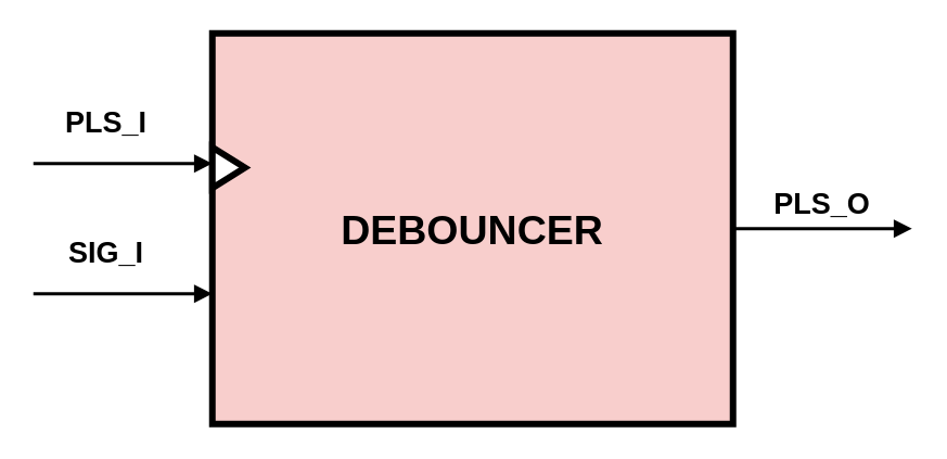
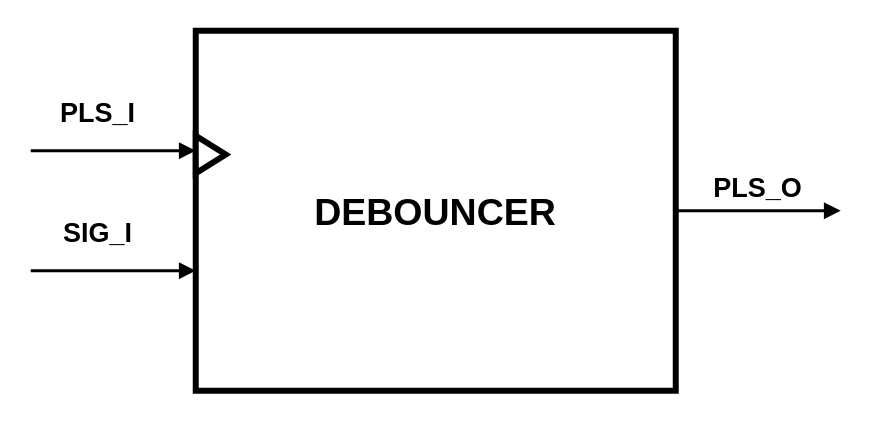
  <mxCell id="0" />
  <mxCell id="1" parent="0" />
- <mxCell id="2" value="&lt;font size=&quot;1&quot; style=&quot;&quot;&gt;&lt;b style=&quot;font-size: 25px;&quot;&gt;DEBOUNCER&lt;/b&gt;&lt;/font&gt;" style="rounded=0;whiteSpace=wrap;html=1;strokeWidth=4;fillColor=#f8cecc;" parent="1" vertex="1"><mxGeometry x="130" y="20" width="320" height="240" as="geometry" /></mxCell>
+ <mxCell id="2" value="&lt;font size=&quot;1&quot; style=&quot;&quot;&gt;&lt;b style=&quot;font-size: 25px;&quot;&gt;DEBOUNCER&lt;/b&gt;&lt;/font&gt;" style="rounded=0;whiteSpace=wrap;html=1;strokeWidth=4;" parent="1" vertex="1"><mxGeometry x="130" y="20" width="320" height="240" as="geometry" /></mxCell>
  <mxCell id="3" value="" style="endArrow=block;html=1;strokeWidth=2;endFill=1;rounded=0;" parent="1" edge="1"><mxGeometry width="50" height="50" relative="1" as="geometry"><mxPoint x="20" y="180" as="sourcePoint" /><mxPoint x="130" y="180" as="targetPoint" /></mxGeometry></mxCell>
  <mxCell id="4" value="" style="endArrow=block;html=1;strokeWidth=2;endFill=1;rounded=0;" parent="1" edge="1"><mxGeometry width="50" height="50" relative="1" as="geometry"><mxPoint x="20" y="100" as="sourcePoint" /><mxPoint x="130" y="100" as="targetPoint" /></mxGeometry></mxCell>
  <mxCell id="5" value="&lt;font size=&quot;1&quot; style=&quot;&quot;&gt;&lt;b style=&quot;font-size: 18px;&quot;&gt;PLS_I&lt;/b&gt;&lt;/font&gt;" style="text;html=1;strokeColor=none;fillColor=none;align=center;verticalAlign=middle;whiteSpace=wrap;rounded=0;fontSize=16;" parent="1" vertex="1"><mxGeometry x="30" y="60" width="70" height="30" as="geometry" /></mxCell>
  <mxCell id="6" value="&lt;font size=&quot;1&quot; style=&quot;&quot;&gt;&lt;b style=&quot;font-size: 18px;&quot;&gt;SIG_I&lt;/b&gt;&lt;/font&gt;" style="text;html=1;strokeColor=none;fillColor=none;align=center;verticalAlign=middle;whiteSpace=wrap;rounded=0;fontSize=16;" parent="1" vertex="1"><mxGeometry x="30" y="140" width="70" height="30" as="geometry" /></mxCell>
  <mxCell id="7" value="&lt;font size=&quot;1&quot; style=&quot;&quot;&gt;&lt;b style=&quot;font-size: 18px;&quot;&gt;PLS_O&lt;/b&gt;&lt;/font&gt;" style="text;html=1;strokeColor=none;fillColor=none;align=center;verticalAlign=middle;whiteSpace=wrap;rounded=0;fontSize=16;" parent="1" vertex="1"><mxGeometry x="470" y="110" width="70" height="30" as="geometry" /></mxCell>
  <mxCell id="8" value="" style="endArrow=block;html=1;strokeWidth=2;endFill=1;rounded=0;" parent="1" edge="1"><mxGeometry width="50" height="50" relative="1" as="geometry"><mxPoint x="450" y="140" as="sourcePoint" /><mxPoint x="560" y="140" as="targetPoint" /></mxGeometry></mxCell>
  <mxCell id="9" value="" style="triangle;whiteSpace=wrap;html=1;strokeWidth=4;" parent="1" vertex="1"><mxGeometry x="130" y="90" width="20" height="25" as="geometry" /></mxCell>
